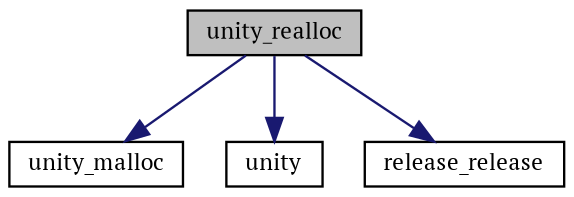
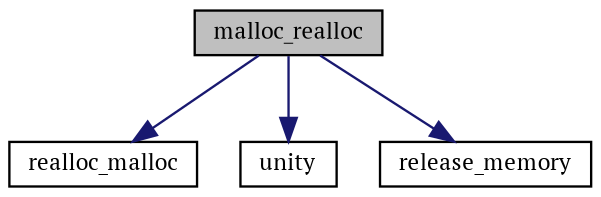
  digraph {
    fontname="PT Serif"
    rankdir=TB
    node [color=black fillcolor=white fontname="PT Serif" fontsize=10 shape=record style=filled]
    edge [color=midnightblue fontname="PT Serif" fontsize=10 labelfontname=Helvetica labelfontsize=10 style=solid]
-   n1 [fillcolor=grey75 fontcolor=black height=0.2 label=unity_realloc width=0.4]
-   n2 [height=0.2 label=unity_malloc width=0.4]
+   n1 [fillcolor=grey75 fontcolor=black height=0.2 label=malloc_realloc width=0.4]
+   n2 [height=0.2 label=realloc_malloc width=0.4]
    n3 [height=0.2 label=unity width=0.4]
-   n4 [height=0.2 label=release_release width=0.4]
+   n4 [height=0.2 label=release_memory width=0.4]
    n1 -> n2
    n1 -> n3
    n1 -> n4
  }
